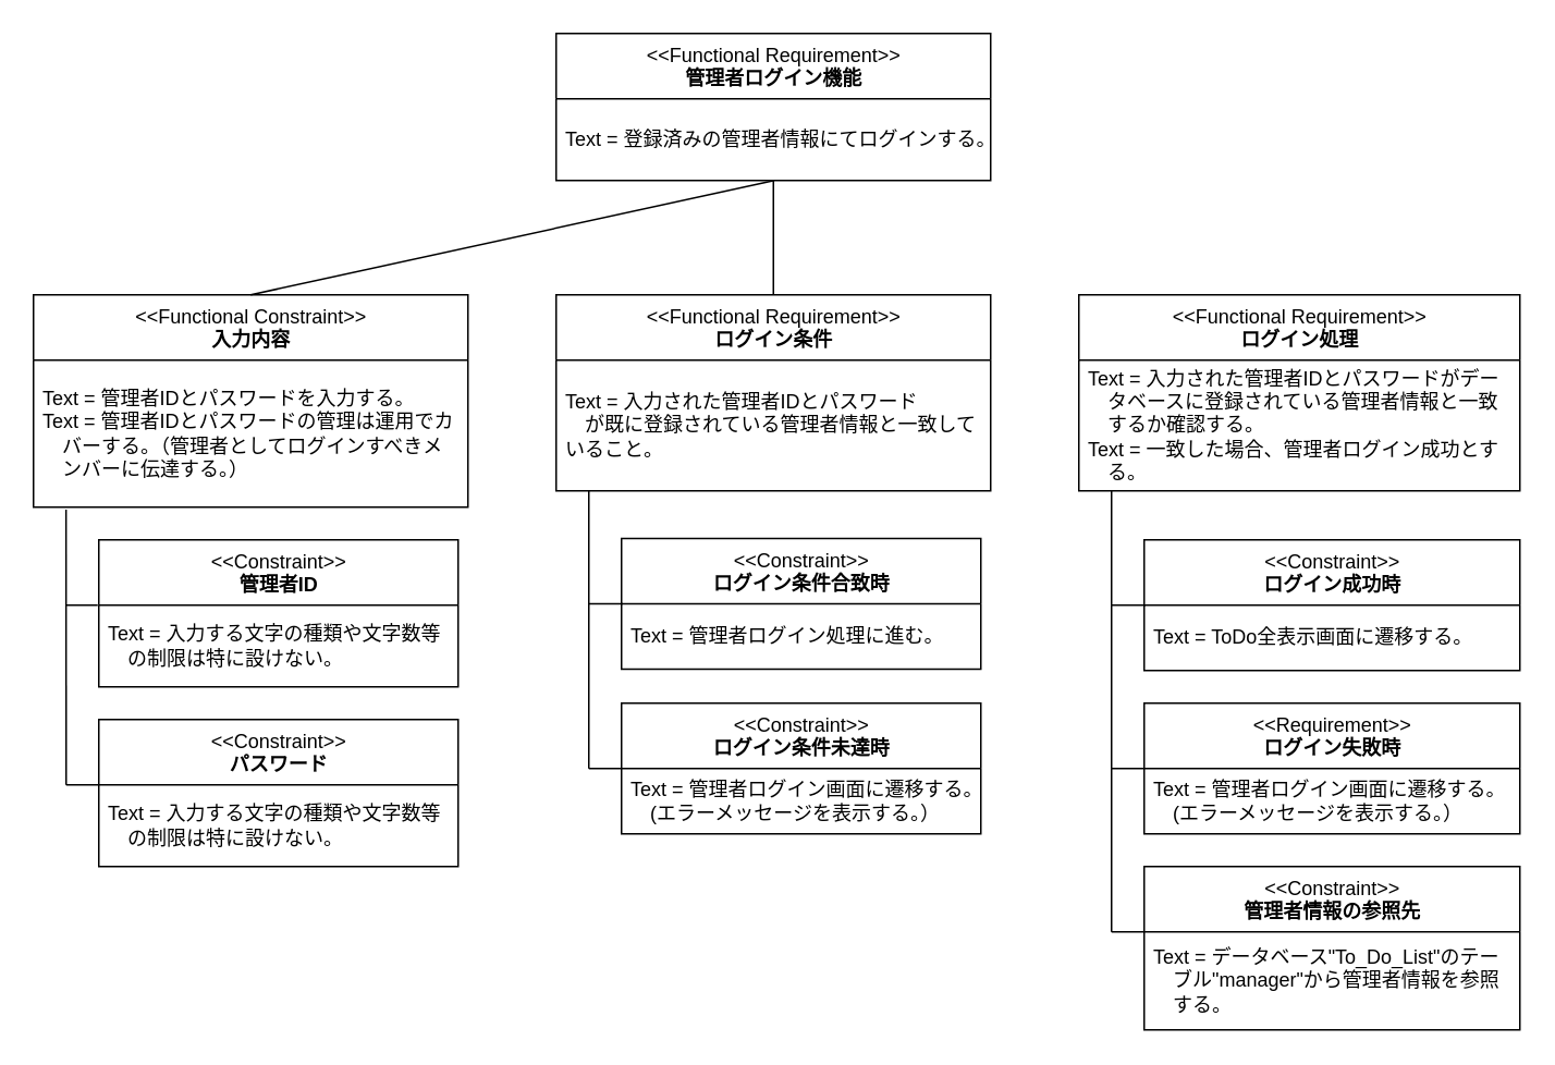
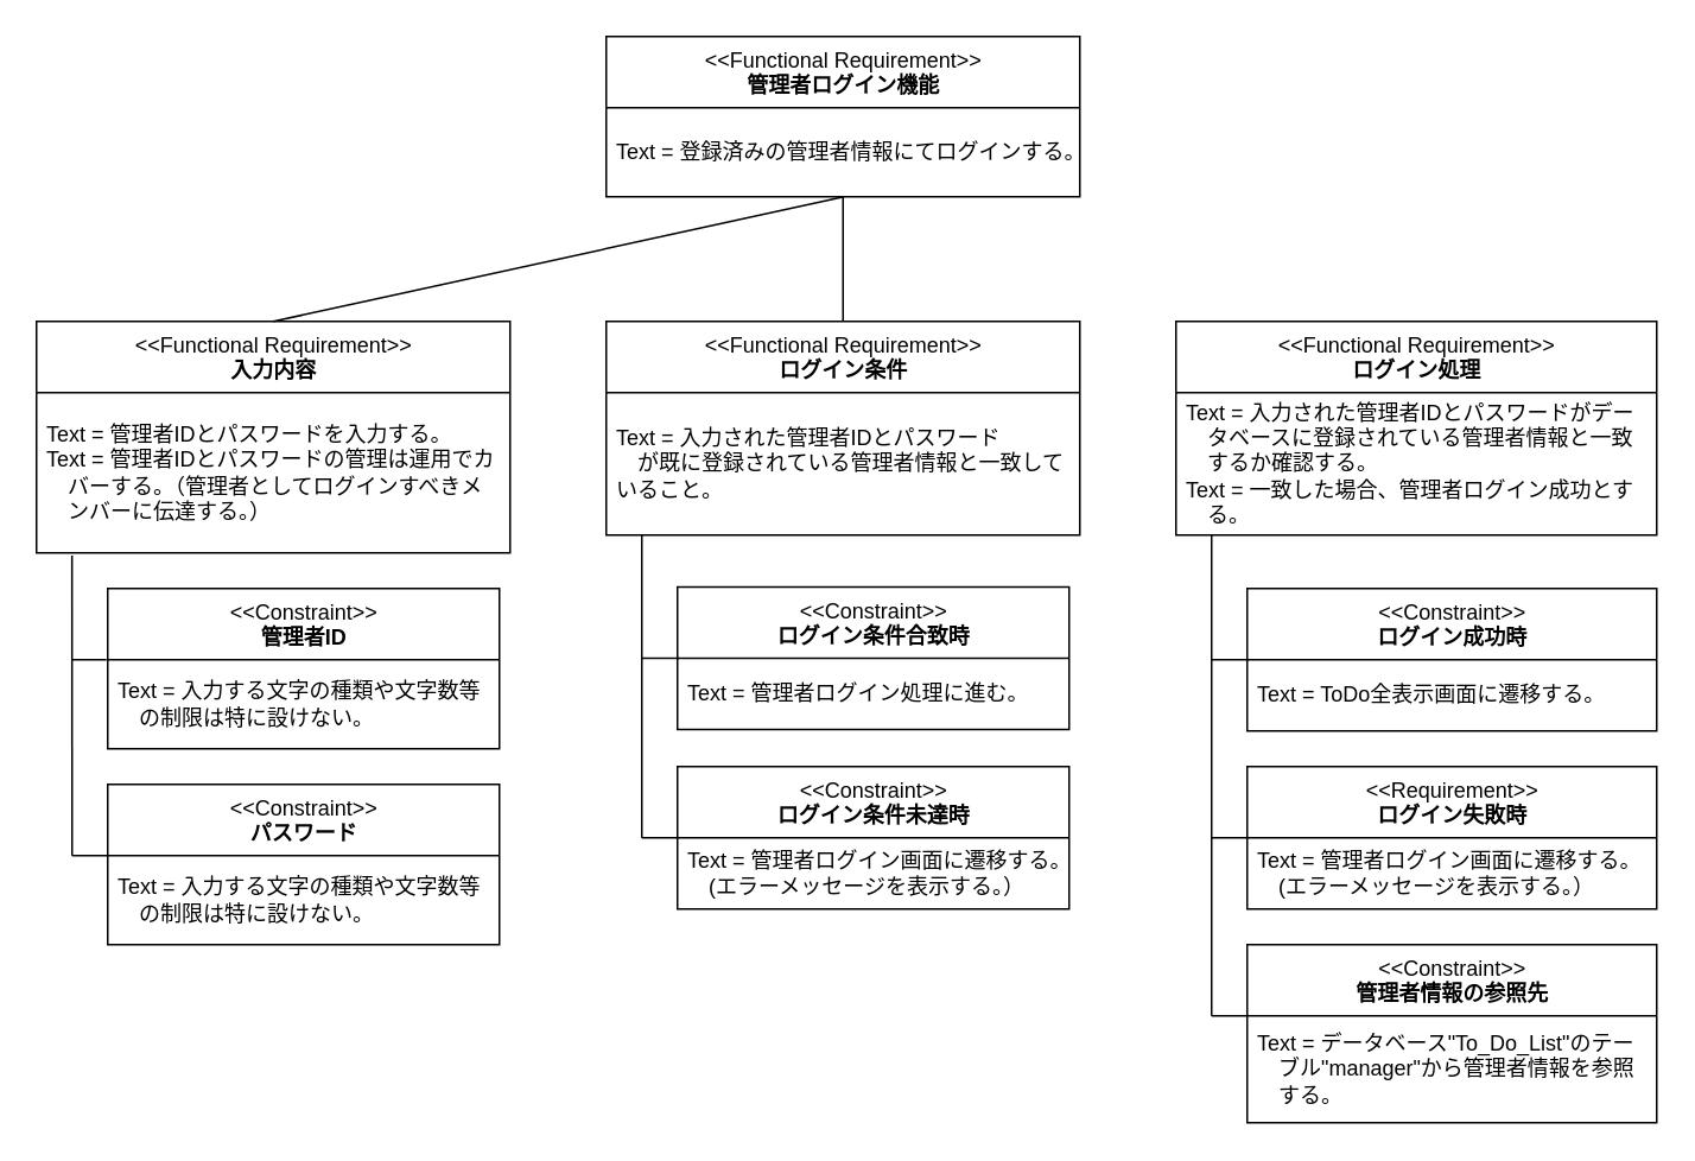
  <mxCell id="0" />
  <mxCell id="1" parent="0" />
  <mxCell id="2" value="&amp;lt;&amp;lt;Functional Requirement&amp;gt;&amp;gt;&lt;br&gt;&lt;b&gt;管理者ログイン機能&lt;/b&gt;" style="swimlane;fontStyle=0;align=center;verticalAlign=top;childLayout=stackLayout;horizontal=1;startSize=40;horizontalStack=0;resizeParent=1;resizeParentMax=0;resizeLast=0;collapsible=0;marginBottom=0;html=1;" parent="1" vertex="1"><mxGeometry x="340" width="266" height="90" as="geometry" y="20" /></mxCell>
  <mxCell id="3" value="Text = 登録済みの管理者情報にてログインする。" style="text;html=1;strokeColor=none;fillColor=none;align=left;verticalAlign=middle;spacingLeft=4;spacingRight=4;overflow=hidden;rotatable=0;points=[[0,0.5],[1,0.5]];portConstraint=eastwest;" parent="2" vertex="1"><mxGeometry y="40" width="266" height="50" as="geometry" /></mxCell>
- <mxCell id="4" value="&amp;lt;&amp;lt;Functional Constraint&amp;gt;&amp;gt;&lt;br&gt;&lt;b&gt;入力内容&lt;/b&gt;" style="swimlane;fontStyle=0;align=center;verticalAlign=top;childLayout=stackLayout;horizontal=1;startSize=40;horizontalStack=0;resizeParent=1;resizeParentMax=0;resizeLast=0;collapsible=0;marginBottom=0;html=1;" parent="1" vertex="1"><mxGeometry x="20" y="180" width="266" height="130" as="geometry" /></mxCell>
+ <mxCell id="4" value="&amp;lt;&amp;lt;Functional Requirement&amp;gt;&amp;gt;&lt;br&gt;&lt;b&gt;入力内容&lt;/b&gt;" style="swimlane;fontStyle=0;align=center;verticalAlign=top;childLayout=stackLayout;horizontal=1;startSize=40;horizontalStack=0;resizeParent=1;resizeParentMax=0;resizeLast=0;collapsible=0;marginBottom=0;html=1;" parent="1" vertex="1"><mxGeometry x="20" y="180" width="266" height="130" as="geometry" /></mxCell>
  <mxCell id="5" value="Text = 管理者IDとパスワードを入力する。&lt;br&gt;Text = 管理者IDとパスワードの管理は運用でカ&lt;br&gt;　バーする。（管理者としてログインすべきメ&lt;br&gt;　ンバーに伝達する。）" style="text;html=1;strokeColor=none;fillColor=none;align=left;verticalAlign=middle;spacingLeft=4;spacingRight=4;overflow=hidden;rotatable=0;points=[[0,0.5],[1,0.5]];portConstraint=eastwest;" parent="4" vertex="1"><mxGeometry y="40" width="266" height="90" as="geometry" /></mxCell>
  <mxCell id="6" value="&amp;lt;&amp;lt;Functional Requirement&amp;gt;&amp;gt;&lt;br&gt;&lt;b&gt;ログイン条件&lt;/b&gt;" style="swimlane;fontStyle=0;align=center;verticalAlign=top;childLayout=stackLayout;horizontal=1;startSize=40;horizontalStack=0;resizeParent=1;resizeParentMax=0;resizeLast=0;collapsible=0;marginBottom=0;html=1;" parent="1" vertex="1"><mxGeometry x="340" y="180" width="266" height="120" as="geometry" /></mxCell>
  <mxCell id="7" value="Text = 入力された管理者IDとパスワード&lt;br&gt;　が既に登録されている管理者情報と一致して&lt;br&gt;いること。&lt;br&gt;" style="text;html=1;strokeColor=none;fillColor=none;align=left;verticalAlign=middle;spacingLeft=4;spacingRight=4;overflow=hidden;rotatable=0;points=[[0,0.5],[1,0.5]];portConstraint=eastwest;" parent="6" vertex="1"><mxGeometry y="40" width="266" height="80" as="geometry" /></mxCell>
  <mxCell id="8" value="&amp;lt;&amp;lt;Constraint&amp;gt;&amp;gt;&lt;br&gt;&lt;b&gt;管理者ID&lt;/b&gt;" style="swimlane;fontStyle=0;align=center;verticalAlign=top;childLayout=stackLayout;horizontal=1;startSize=40;horizontalStack=0;resizeParent=1;resizeParentMax=0;resizeLast=0;collapsible=0;marginBottom=0;html=1;" parent="1" vertex="1"><mxGeometry x="60" y="330" width="220" height="90" as="geometry" /></mxCell>
  <mxCell id="9" value="Text = 入力する文字の種類や文字数等&lt;br&gt;　の制限は特に設けない。" style="text;html=1;strokeColor=none;fillColor=none;align=left;verticalAlign=middle;spacingLeft=4;spacingRight=4;overflow=hidden;rotatable=0;points=[[0,0.5],[1,0.5]];portConstraint=eastwest;" parent="8" vertex="1"><mxGeometry y="40" width="220" height="50" as="geometry" /></mxCell>
  <mxCell id="10" value="&amp;lt;&amp;lt;Constraint&amp;gt;&amp;gt;&lt;br&gt;&lt;b&gt;パスワード&lt;/b&gt;" style="swimlane;fontStyle=0;align=center;verticalAlign=top;childLayout=stackLayout;horizontal=1;startSize=40;horizontalStack=0;resizeParent=1;resizeParentMax=0;resizeLast=0;collapsible=0;marginBottom=0;html=1;" parent="1" vertex="1"><mxGeometry x="60" y="440" width="220" height="90" as="geometry" /></mxCell>
  <mxCell id="11" value="Text = 入力する文字の種類や文字数等&lt;br&gt;　の制限は特に設けない。" style="text;html=1;strokeColor=none;fillColor=none;align=left;verticalAlign=middle;spacingLeft=4;spacingRight=4;overflow=hidden;rotatable=0;points=[[0,0.5],[1,0.5]];portConstraint=eastwest;" parent="10" vertex="1"><mxGeometry y="40" width="220" height="50" as="geometry" /></mxCell>
  <mxCell id="12" value="" style="endArrow=none;html=1;entryX=0.502;entryY=1;entryDx=0;entryDy=0;entryPerimeter=0;exitX=0.5;exitY=0;exitDx=0;exitDy=0;" parent="1" source="4" target="3" edge="1"><mxGeometry width="50" height="50" relative="1" as="geometry"><mxPoint x="150" y="180" as="sourcePoint" /><mxPoint x="200" y="130" as="targetPoint" /></mxGeometry></mxCell>
  <mxCell id="13" value="" style="endArrow=none;html=1;entryX=0.075;entryY=1.017;entryDx=0;entryDy=0;entryPerimeter=0;" parent="1" target="5" edge="1"><mxGeometry width="50" height="50" relative="1" as="geometry"><mxPoint x="40" y="480" as="sourcePoint" /><mxPoint x="10" y="274" as="targetPoint" /></mxGeometry></mxCell>
  <mxCell id="14" value="" style="endArrow=none;html=1;entryX=-0.003;entryY=-0.001;entryDx=0;entryDy=0;entryPerimeter=0;" parent="1" target="9" edge="1"><mxGeometry width="50" height="50" relative="1" as="geometry"><mxPoint x="40" y="370" as="sourcePoint" /><mxPoint x="130" y="370" as="targetPoint" /></mxGeometry></mxCell>
  <mxCell id="15" value="" style="endArrow=none;html=1;entryX=0;entryY=0;entryDx=0;entryDy=0;entryPerimeter=0;" parent="1" target="11" edge="1"><mxGeometry width="50" height="50" relative="1" as="geometry"><mxPoint x="40" y="480" as="sourcePoint" /><mxPoint x="41" y="490" as="targetPoint" /></mxGeometry></mxCell>
  <mxCell id="16" value="&amp;lt;&amp;lt;Functional Requirement&amp;gt;&amp;gt;&lt;br&gt;&lt;b&gt;ログイン処理&lt;/b&gt;" style="swimlane;fontStyle=0;align=center;verticalAlign=top;childLayout=stackLayout;horizontal=1;startSize=40;horizontalStack=0;resizeParent=1;resizeParentMax=0;resizeLast=0;collapsible=0;marginBottom=0;html=1;" parent="1" vertex="1"><mxGeometry x="660" y="180" width="270" height="120" as="geometry" /></mxCell>
  <mxCell id="17" value="Text =&amp;nbsp;入力された管理者IDとパスワードがデー&lt;br&gt;　タベースに登録されている管理者情報と一致&lt;br&gt;　するか確認する。&lt;br&gt;Text = 一致した場合、管理者ログイン成功とす&lt;br&gt;　る。" style="text;html=1;strokeColor=none;fillColor=none;align=left;verticalAlign=middle;spacingLeft=4;spacingRight=4;overflow=hidden;rotatable=0;points=[[0,0.5],[1,0.5]];portConstraint=eastwest;" parent="16" vertex="1"><mxGeometry y="40" width="270" height="80" as="geometry" /></mxCell>
  <mxCell id="18" value="&amp;lt;&amp;lt;Constraint&amp;gt;&amp;gt;&lt;br&gt;&lt;b&gt;ログイン成功時&lt;/b&gt;" style="swimlane;fontStyle=0;align=center;verticalAlign=top;childLayout=stackLayout;horizontal=1;startSize=40;horizontalStack=0;resizeParent=1;resizeParentMax=0;resizeLast=0;collapsible=0;marginBottom=0;html=1;" parent="1" vertex="1"><mxGeometry x="700" y="330" width="230" height="80" as="geometry" /></mxCell>
  <mxCell id="19" value="Text = ToDo全表示画面に遷移する。" style="text;html=1;strokeColor=none;fillColor=none;align=left;verticalAlign=middle;spacingLeft=4;spacingRight=4;overflow=hidden;rotatable=0;points=[[0,0.5],[1,0.5]];portConstraint=eastwest;" parent="18" vertex="1"><mxGeometry y="40" width="230" height="40" as="geometry" /></mxCell>
  <mxCell id="20" value="&amp;lt;&amp;lt;Requirement&amp;gt;&amp;gt;&lt;br&gt;&lt;b&gt;ログイン失敗時&lt;/b&gt;" style="swimlane;fontStyle=0;align=center;verticalAlign=top;childLayout=stackLayout;horizontal=1;startSize=40;horizontalStack=0;resizeParent=1;resizeParentMax=0;resizeLast=0;collapsible=0;marginBottom=0;html=1;" parent="1" vertex="1"><mxGeometry x="700" y="430" width="230" height="80" as="geometry" /></mxCell>
  <mxCell id="21" value="Text = 管理者ログイン画面に遷移する。&lt;br&gt;　(エラーメッセージを表示する。）" style="text;html=1;strokeColor=none;fillColor=none;align=left;verticalAlign=middle;spacingLeft=4;spacingRight=4;overflow=hidden;rotatable=0;points=[[0,0.5],[1,0.5]];portConstraint=eastwest;" parent="20" vertex="1"><mxGeometry y="40" width="230" height="40" as="geometry" /></mxCell>
  <mxCell id="22" value="" style="endArrow=none;html=1;" parent="1" edge="1"><mxGeometry width="50" height="50" relative="1" as="geometry"><mxPoint x="680" y="570" as="sourcePoint" /><mxPoint x="680" y="300" as="targetPoint" /></mxGeometry></mxCell>
  <mxCell id="23" value="" style="endArrow=none;html=1;" parent="1" edge="1"><mxGeometry width="50" height="50" relative="1" as="geometry"><mxPoint x="680" y="470" as="sourcePoint" /><mxPoint x="700" y="470" as="targetPoint" /></mxGeometry></mxCell>
  <mxCell id="24" value="" style="endArrow=none;html=1;entryX=0.003;entryY=0;entryDx=0;entryDy=0;entryPerimeter=0;" parent="1" target="19" edge="1"><mxGeometry width="50" height="50" relative="1" as="geometry"><mxPoint x="680" y="370" as="sourcePoint" /><mxPoint x="630" y="410" as="targetPoint" /></mxGeometry></mxCell>
  <mxCell id="25" value="" style="endArrow=none;html=1;exitX=0.5;exitY=0;exitDx=0;exitDy=0;" parent="1" source="6" target="3" edge="1"><mxGeometry width="50" height="50" relative="1" as="geometry"><mxPoint x="420" y="170" as="sourcePoint" /><mxPoint x="470" y="120" as="targetPoint" /></mxGeometry></mxCell>
  <mxCell id="26" value="&amp;lt;&amp;lt;Constraint&amp;gt;&amp;gt;&lt;br&gt;&lt;b&gt;ログイン条件合致時&lt;/b&gt;" style="swimlane;fontStyle=0;align=center;verticalAlign=top;childLayout=stackLayout;horizontal=1;startSize=40;horizontalStack=0;resizeParent=1;resizeParentMax=0;resizeLast=0;collapsible=0;marginBottom=0;html=1;" parent="1" vertex="1"><mxGeometry x="380" y="329.16" width="220" height="80" as="geometry" /></mxCell>
  <mxCell id="27" value="Text = 管理者ログイン処理に進む。" style="text;html=1;strokeColor=none;fillColor=none;align=left;verticalAlign=middle;spacingLeft=4;spacingRight=4;overflow=hidden;rotatable=0;points=[[0,0.5],[1,0.5]];portConstraint=eastwest;" parent="26" vertex="1"><mxGeometry y="40" width="220" height="40" as="geometry" /></mxCell>
  <mxCell id="28" value="&amp;lt;&amp;lt;Constraint&amp;gt;&amp;gt;&lt;br&gt;&lt;b&gt;ログイン条件未達時&lt;/b&gt;" style="swimlane;fontStyle=0;align=center;verticalAlign=top;childLayout=stackLayout;horizontal=1;startSize=40;horizontalStack=0;resizeParent=1;resizeParentMax=0;resizeLast=0;collapsible=0;marginBottom=0;html=1;" parent="1" vertex="1"><mxGeometry x="380" y="430" width="220" height="80" as="geometry" /></mxCell>
  <mxCell id="29" value="Text = 管理者ログイン画面に遷移する。&lt;br&gt;　(エラーメッセージを表示する。）" style="text;html=1;strokeColor=none;fillColor=none;align=left;verticalAlign=middle;spacingLeft=4;spacingRight=4;overflow=hidden;rotatable=0;points=[[0,0.5],[1,0.5]];portConstraint=eastwest;" parent="28" vertex="1"><mxGeometry y="40" width="220" height="40" as="geometry" /></mxCell>
  <mxCell id="30" value="" style="endArrow=none;html=1;" parent="1" edge="1"><mxGeometry width="50" height="50" relative="1" as="geometry"><mxPoint x="360" y="470" as="sourcePoint" /><mxPoint x="360" y="300" as="targetPoint" /></mxGeometry></mxCell>
  <mxCell id="31" value="" style="endArrow=none;html=1;" parent="1" edge="1"><mxGeometry width="50" height="50" relative="1" as="geometry"><mxPoint x="360" y="470" as="sourcePoint" /><mxPoint x="380" y="470" as="targetPoint" /></mxGeometry></mxCell>
  <mxCell id="32" value="" style="endArrow=none;html=1;entryX=0.003;entryY=0;entryDx=0;entryDy=0;entryPerimeter=0;" parent="1" target="27" edge="1"><mxGeometry width="50" height="50" relative="1" as="geometry"><mxPoint x="360" y="369.16" as="sourcePoint" /><mxPoint x="310" y="409.16" as="targetPoint" /></mxGeometry></mxCell>
  <mxCell id="33" value="&amp;lt;&amp;lt;Constraint&amp;gt;&amp;gt;&lt;br&gt;&lt;b&gt;管理者情報の参照先&lt;/b&gt;" style="swimlane;fontStyle=0;align=center;verticalAlign=top;childLayout=stackLayout;horizontal=1;startSize=40;horizontalStack=0;resizeParent=1;resizeParentMax=0;resizeLast=0;collapsible=0;marginBottom=0;html=1;" parent="1" vertex="1"><mxGeometry x="700" y="530" width="230" height="100" as="geometry" /></mxCell>
  <mxCell id="34" value="Text = データベース&quot;To_Do_List&quot;のテー&lt;br&gt;　ブル&quot;manager&quot;から管理者情報を参照&lt;br&gt;　する。" style="text;html=1;strokeColor=none;fillColor=none;align=left;verticalAlign=middle;spacingLeft=4;spacingRight=4;overflow=hidden;rotatable=0;points=[[0,0.5],[1,0.5]];portConstraint=eastwest;" parent="33" vertex="1"><mxGeometry y="40" width="230" height="60" as="geometry" /></mxCell>
  <mxCell id="35" value="" style="endArrow=none;html=1;" parent="1" edge="1"><mxGeometry width="50" height="50" relative="1" as="geometry"><mxPoint x="680" y="570" as="sourcePoint" /><mxPoint x="700" y="570" as="targetPoint" /></mxGeometry></mxCell>
